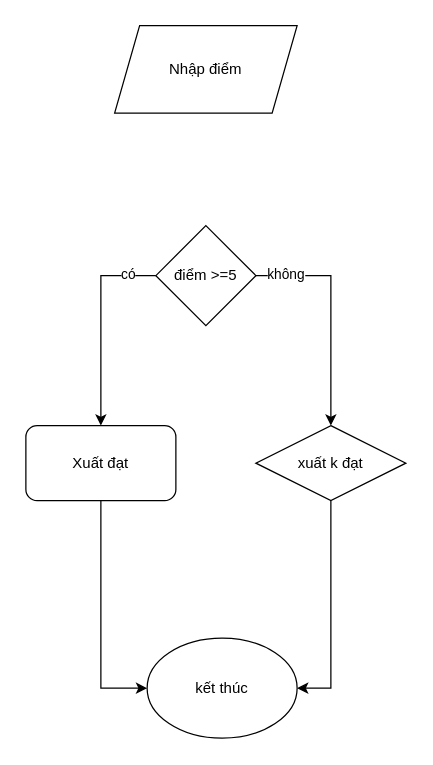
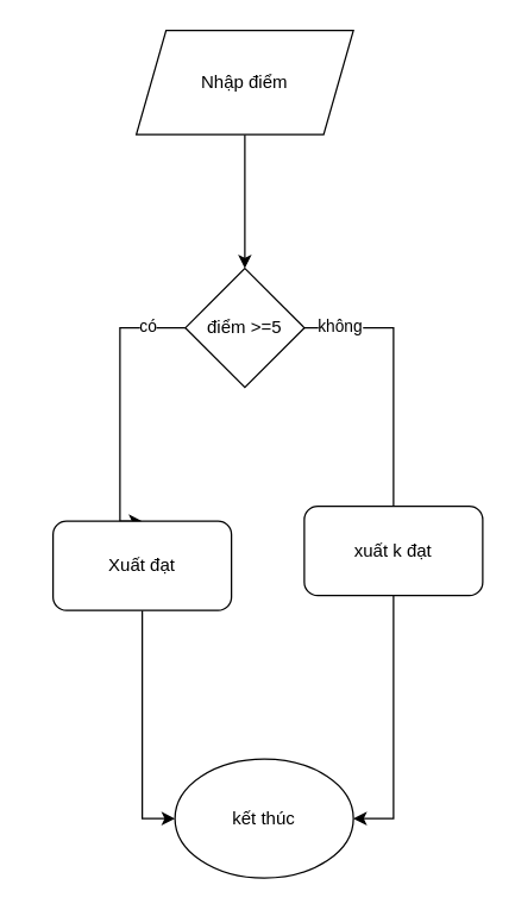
  <mxCell id="0" />
  <mxCell id="1" parent="0" />
+ <mxCell id="2" style="edgeStyle=orthogonalEdgeStyle;rounded=0;orthogonalLoop=1;jettySize=auto;html=1;entryX=0.5;entryY=0;entryDx=0;entryDy=0;" parent="1" source="3" target="8" edge="1"><mxGeometry relative="1" as="geometry" /></mxCell>
  <mxCell id="3" value="Nhập điểm" style="shape=parallelogram;perimeter=parallelogramPerimeter;whiteSpace=wrap;html=1;fixedSize=1;" parent="1" vertex="1"><mxGeometry x="91" y="20" width="146" height="70" as="geometry" /></mxCell>
- <mxCell id="4" style="edgeStyle=orthogonalEdgeStyle;rounded=0;orthogonalLoop=1;jettySize=auto;html=1;exitX=1;exitY=0.5;exitDx=0;exitDy=0;entryX=0.5;entryY=0;entryDx=0;entryDy=0;" parent="1" source="8" target="12" edge="1"><mxGeometry relative="1" as="geometry"><mxPoint x="264" y="360" as="targetPoint" /></mxGeometry></mxCell>
+ <mxCell id="4" style="edgeStyle=orthogonalEdgeStyle;rounded=0;orthogonalLoop=1;jettySize=auto;html=1;exitX=1;exitY=0.5;exitDx=0;exitDy=0;entryX=0.5;entryY=0;entryDx=0;entryDy=0;endArrow=none;" parent="1" source="8" target="12" edge="1"><mxGeometry relative="1" as="geometry"><mxPoint x="264" y="360" as="targetPoint" /></mxGeometry></mxCell>
  <mxCell id="5" value="không" style="edgeLabel;html=1;align=center;verticalAlign=middle;resizable=0;points=[];" parent="4" vertex="1" connectable="0"><mxGeometry x="-0.74" y="2" relative="1" as="geometry"><mxPoint as="offset" /></mxGeometry></mxCell>
  <mxCell id="6" style="edgeStyle=orthogonalEdgeStyle;rounded=0;orthogonalLoop=1;jettySize=auto;html=1;entryX=0.5;entryY=0;entryDx=0;entryDy=0;" parent="1" source="8" target="10" edge="1"><mxGeometry relative="1" as="geometry"><mxPoint x="64" y="360" as="targetPoint" /><Array as="points"><mxPoint x="80" y="220" /></Array></mxGeometry></mxCell>
  <mxCell id="7" value="có" style="edgeLabel;html=1;align=center;verticalAlign=middle;resizable=0;points=[];" parent="6" vertex="1" connectable="0"><mxGeometry x="-0.72" y="-2" relative="1" as="geometry"><mxPoint as="offset" /></mxGeometry></mxCell>
  <mxCell id="8" value="điểm &amp;gt;=5" style="rhombus;whiteSpace=wrap;html=1;" parent="1" vertex="1"><mxGeometry x="124" y="180" width="80" height="80" as="geometry" /></mxCell>
  <mxCell id="9" style="edgeStyle=orthogonalEdgeStyle;rounded=0;orthogonalLoop=1;jettySize=auto;html=1;entryX=0;entryY=0.5;entryDx=0;entryDy=0;" edge="1" parent="1" source="10" target="13"><mxGeometry relative="1" as="geometry" /></mxCell>
- <mxCell id="10" value="Xuất đạt" style="rounded=1;whiteSpace=wrap;html=1;" parent="1" vertex="1"><mxGeometry x="20" y="340" width="120" height="60" as="geometry" /></mxCell>
+ <mxCell id="10" value="Xuất đạt" style="rounded=1;whiteSpace=wrap;html=1;" parent="1" vertex="1"><mxGeometry x="35" y="350" width="120" height="60" as="geometry" /></mxCell>
  <mxCell id="11" style="edgeStyle=orthogonalEdgeStyle;rounded=0;orthogonalLoop=1;jettySize=auto;html=1;entryX=1;entryY=0.5;entryDx=0;entryDy=0;" edge="1" parent="1" source="12" target="13"><mxGeometry relative="1" as="geometry" /></mxCell>
- <mxCell id="12" value="xuất k đạt" style="rhombus;whiteSpace=wrap;html=1;" parent="1" vertex="1"><mxGeometry x="204" y="340" width="120" height="60" as="geometry" /></mxCell>
+ <mxCell id="12" value="xuất k đạt" style="rounded=1;whiteSpace=wrap;html=1;" parent="1" vertex="1"><mxGeometry x="204" y="340" width="120" height="60" as="geometry" /></mxCell>
  <mxCell id="13" value="kết thúc" style="ellipse;whiteSpace=wrap;html=1;" parent="1" vertex="1"><mxGeometry x="117" y="510" width="120" height="80" as="geometry" /></mxCell>
